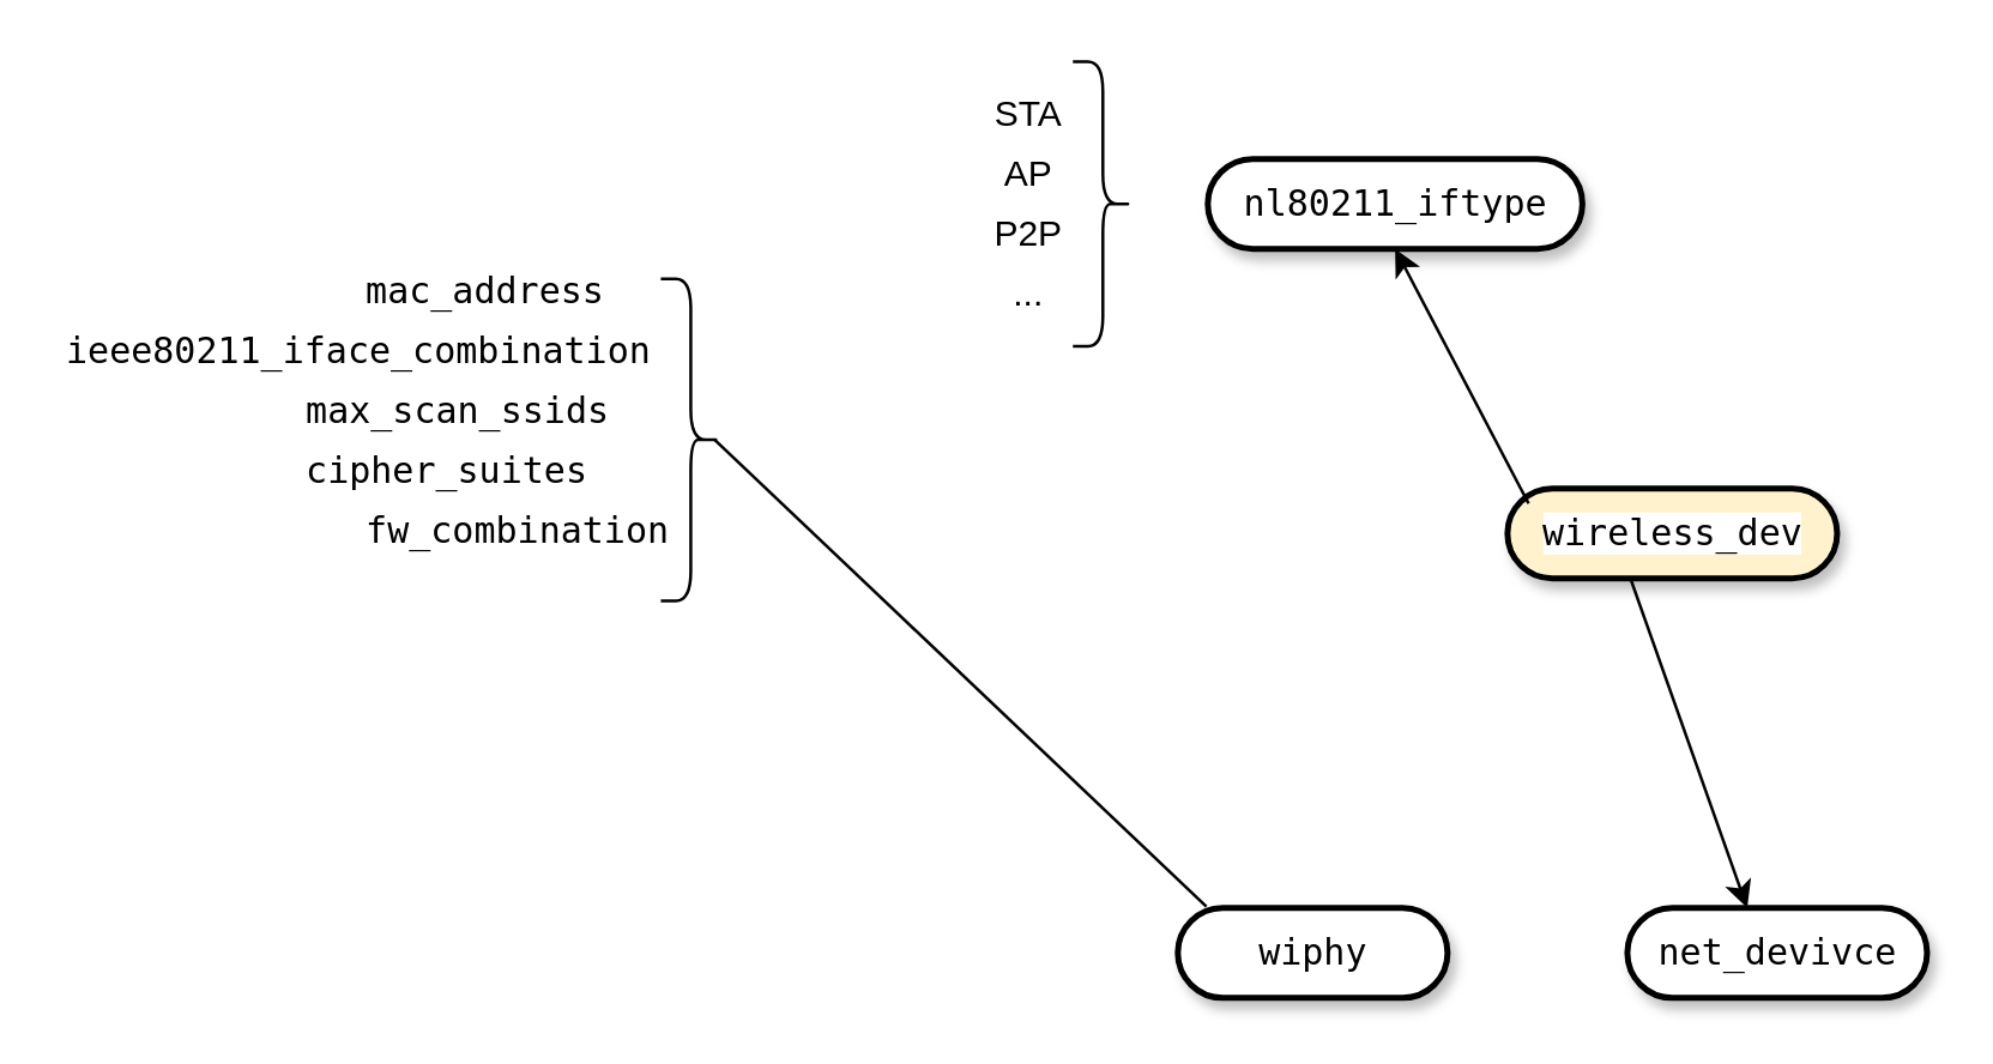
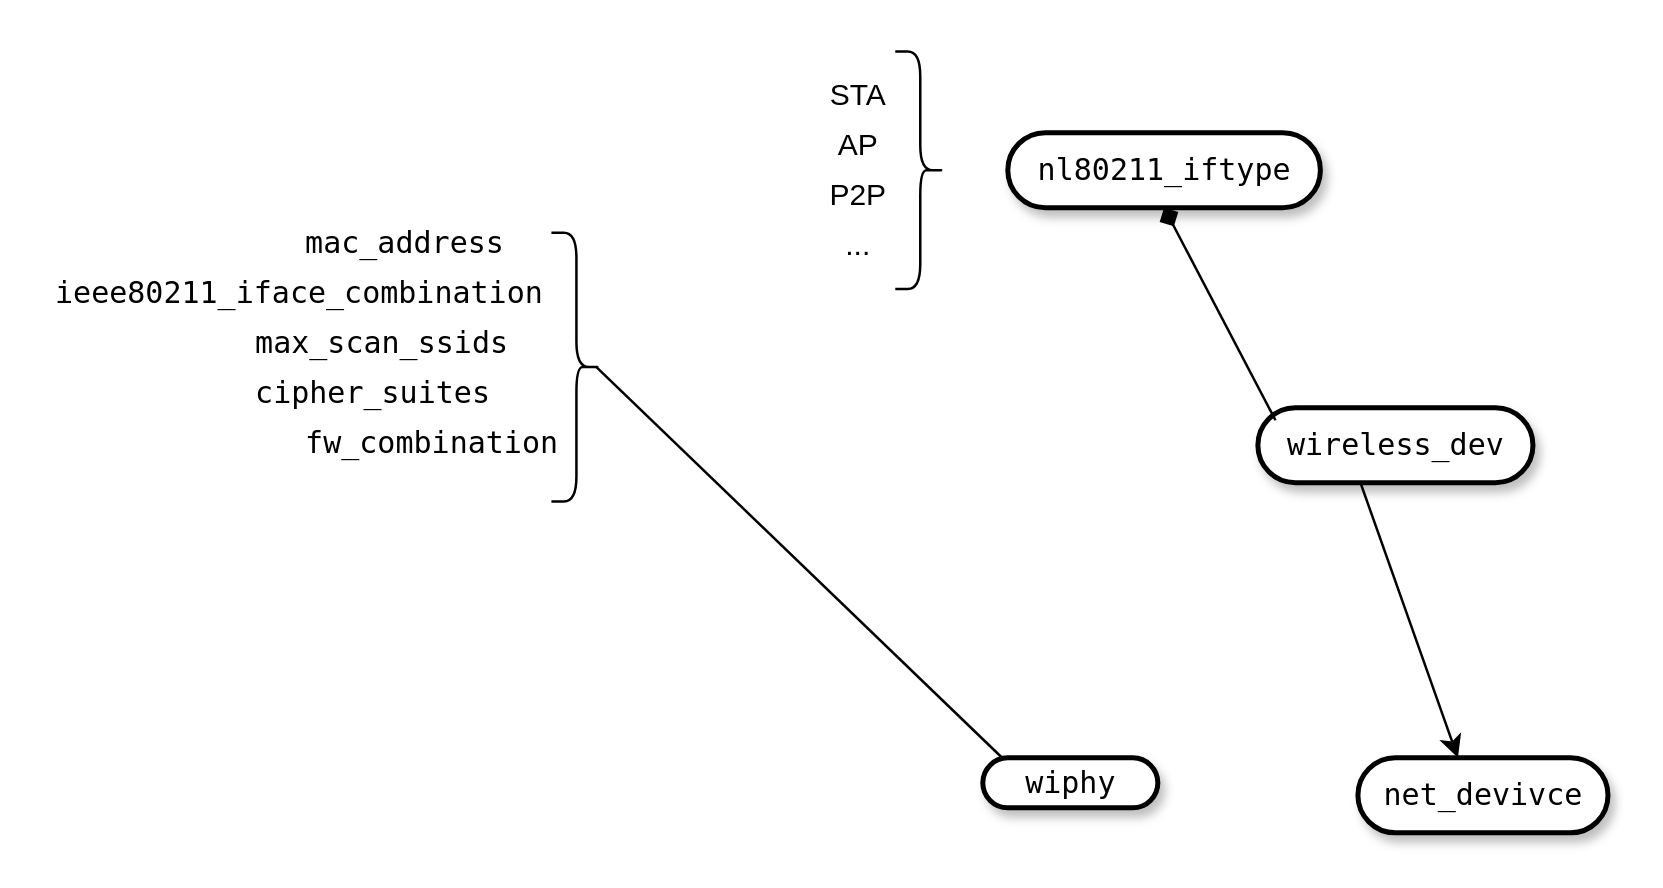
  <mxCell id="0" />
  <mxCell id="1" parent="0" />
- <mxCell id="2" value="&lt;pre style=&quot;border: 0px; margin-top: 0px; margin-bottom: 0px; text-align: start;&quot;&gt;&lt;span style=&quot;background-color: rgb(255, 255, 255);&quot;&gt;wiphy&lt;/span&gt;&lt;/pre&gt;" style="whiteSpace=wrap;html=1;rounded=1;shadow=1;comic=0;labelBackgroundColor=none;strokeWidth=2;fontFamily=Verdana;fontSize=12;align=center;arcSize=50;verticalAlign=middle;" parent="1" vertex="1"><mxGeometry x="392.5" y="302.5" width="90" height="30" as="geometry" /></mxCell>
- <mxCell id="3" value="&lt;pre style=&quot;border: 0px; margin-top: 0px; margin-bottom: 0px; text-align: start;&quot;&gt;&lt;span style=&quot;background-color: rgb(255, 255, 255);&quot;&gt;wireless_dev&lt;/span&gt;&lt;/pre&gt;" style="whiteSpace=wrap;html=1;rounded=1;shadow=1;comic=0;labelBackgroundColor=none;strokeWidth=2;fontFamily=Verdana;fontSize=12;align=center;arcSize=50;verticalAlign=middle;fillColor=#fff2cc;" parent="1" vertex="1"><mxGeometry x="502.5" y="162.5" width="110" height="30" as="geometry" /></mxCell>
+ <mxCell id="2" value="&lt;pre style=&quot;border: 0px; margin-top: 0px; margin-bottom: 0px; text-align: start;&quot;&gt;&lt;span style=&quot;background-color: rgb(255, 255, 255);&quot;&gt;wiphy&lt;/span&gt;&lt;/pre&gt;" style="whiteSpace=wrap;html=1;rounded=1;shadow=1;comic=0;labelBackgroundColor=none;strokeWidth=2;fontFamily=Verdana;fontSize=12;align=center;arcSize=50;verticalAlign=middle;" parent="1" vertex="1"><mxGeometry x="392.5" y="302.5" width="70" height="20" as="geometry" /></mxCell>
+ <mxCell id="3" value="&lt;pre style=&quot;border: 0px; margin-top: 0px; margin-bottom: 0px; text-align: start;&quot;&gt;&lt;span style=&quot;background-color: rgb(255, 255, 255);&quot;&gt;wireless_dev&lt;/span&gt;&lt;/pre&gt;" style="whiteSpace=wrap;html=1;rounded=1;shadow=1;comic=0;labelBackgroundColor=none;strokeWidth=2;fontFamily=Verdana;fontSize=12;align=center;arcSize=50;verticalAlign=middle;" parent="1" vertex="1"><mxGeometry x="502.5" y="162.5" width="110" height="30" as="geometry" /></mxCell>
  <mxCell id="4" value="&lt;pre style=&quot;border: 0px; margin-top: 0px; margin-bottom: 0px; text-align: start;&quot;&gt;&lt;span style=&quot;background-color: rgb(255, 255, 255);&quot;&gt;net_devivce&lt;/span&gt;&lt;/pre&gt;" style="whiteSpace=wrap;html=1;rounded=1;shadow=1;comic=0;labelBackgroundColor=none;strokeWidth=2;fontFamily=Verdana;fontSize=12;align=center;arcSize=50;verticalAlign=middle;" parent="1" vertex="1"><mxGeometry x="542.5" y="302.5" width="100" height="30" as="geometry" /></mxCell>
  <mxCell id="5" value="" style="endArrow=classic;html=1;rounded=0;exitX=0.373;exitY=1;exitDx=0;exitDy=0;exitPerimeter=0;" parent="1" source="3" edge="1"><mxGeometry width="50" height="50" relative="1" as="geometry"><mxPoint x="532.5" y="352.5" as="sourcePoint" /><mxPoint x="582.5" y="302.5" as="targetPoint" /></mxGeometry></mxCell>
  <mxCell id="6" value="&lt;pre style=&quot;border: 0px; margin-top: 0px; margin-bottom: 0px; text-align: start;&quot;&gt;&lt;span style=&quot;background-color: rgb(255, 255, 255);&quot;&gt;nl80211_iftype&lt;/span&gt;&lt;/pre&gt;" style="whiteSpace=wrap;html=1;rounded=1;shadow=1;comic=0;labelBackgroundColor=none;strokeWidth=2;fontFamily=Verdana;fontSize=12;align=center;arcSize=50;verticalAlign=middle;" parent="1" vertex="1"><mxGeometry x="402.5" y="52.5" width="125" height="30" as="geometry" /></mxCell>
- <mxCell id="7" value="" style="endArrow=classic;html=1;rounded=0;entryX=0.5;entryY=1;entryDx=0;entryDy=0;exitX=0.064;exitY=0.167;exitDx=0;exitDy=0;exitPerimeter=0;" parent="1" source="3" target="6" edge="1"><mxGeometry width="50" height="50" relative="1" as="geometry"><mxPoint x="502.5" y="162.5" as="sourcePoint" /><mxPoint x="552.5" y="112.5" as="targetPoint" /></mxGeometry></mxCell>
+ <mxCell id="7" value="" style="endArrow=diamond;html=1;rounded=0;entryX=0.5;entryY=1;entryDx=0;entryDy=0;exitX=0.064;exitY=0.167;exitDx=0;exitDy=0;exitPerimeter=0;" parent="1" source="3" target="6" edge="1"><mxGeometry width="50" height="50" relative="1" as="geometry"><mxPoint x="502.5" y="162.5" as="sourcePoint" /><mxPoint x="552.5" y="112.5" as="targetPoint" /></mxGeometry></mxCell>
  <mxCell id="8" value="" style="shape=curlyBracket;whiteSpace=wrap;html=1;rounded=1;flipH=1;labelPosition=right;verticalLabelPosition=middle;align=left;verticalAlign=middle;" parent="1" vertex="1"><mxGeometry x="357.5" y="20" width="20" height="95" as="geometry" /></mxCell>
  <mxCell id="9" value="STA" style="text;html=1;align=center;verticalAlign=middle;whiteSpace=wrap;rounded=0;" parent="1" vertex="1"><mxGeometry x="312.5" y="22.5" width="60" height="30" as="geometry" /></mxCell>
  <mxCell id="10" value="AP" style="text;html=1;align=center;verticalAlign=middle;whiteSpace=wrap;rounded=0;" parent="1" vertex="1"><mxGeometry x="312.5" y="42.5" width="60" height="30" as="geometry" /></mxCell>
  <mxCell id="11" value="P2P" style="text;html=1;align=center;verticalAlign=middle;whiteSpace=wrap;rounded=0;" parent="1" vertex="1"><mxGeometry x="312.5" y="62.5" width="60" height="30" as="geometry" /></mxCell>
  <mxCell id="12" value="..." style="text;html=1;align=center;verticalAlign=middle;whiteSpace=wrap;rounded=0;" parent="1" vertex="1"><mxGeometry x="312.5" y="82.5" width="60" height="30" as="geometry" /></mxCell>
  <mxCell id="13" value="" style="shape=curlyBracket;whiteSpace=wrap;html=1;rounded=1;flipH=1;labelPosition=right;verticalLabelPosition=middle;align=left;verticalAlign=middle;" parent="1" vertex="1"><mxGeometry x="220" y="92.5" width="20" height="107.5" as="geometry" /></mxCell>
  <mxCell id="14" value="" style="endArrow=none;html=1;rounded=0;exitX=0.1;exitY=0.5;exitDx=0;exitDy=0;exitPerimeter=0;entryX=0.106;entryY=-0.017;entryDx=0;entryDy=0;entryPerimeter=0;" parent="1" source="13" target="2" edge="1"><mxGeometry width="50" height="50" relative="1" as="geometry"><mxPoint x="350" y="360" as="sourcePoint" /><mxPoint x="400" y="310" as="targetPoint" /></mxGeometry></mxCell>
  <mxCell id="15" value="&lt;pre style=&quot;forced-color-adjust: none; color: rgb(0, 0, 0); font-size: 12px; font-style: normal; font-variant-ligatures: normal; font-variant-caps: normal; font-weight: 400; letter-spacing: normal; orphans: 2; text-indent: 0px; text-transform: none; widows: 2; word-spacing: 0px; -webkit-text-stroke-width: 0px; background-color: rgb(251, 251, 251); text-decoration-thickness: initial; text-decoration-style: initial; text-decoration-color: initial; border: 0px; margin-top: 0px; margin-bottom: 0px; text-align: start;&quot;&gt;&lt;span style=&quot;forced-color-adjust: none; background-color: rgb(255, 255, 255);&quot;&gt;mac_address&lt;/span&gt;&lt;/pre&gt;" style="text;whiteSpace=wrap;html=1;" parent="1" vertex="1"><mxGeometry x="120" y="82.5" width="110" height="27.5" as="geometry" /></mxCell>
  <mxCell id="16" value="&lt;pre style=&quot;forced-color-adjust: none; color: rgb(0, 0, 0); font-size: 12px; font-style: normal; font-variant-ligatures: normal; font-variant-caps: normal; font-weight: 400; letter-spacing: normal; orphans: 2; text-indent: 0px; text-transform: none; widows: 2; word-spacing: 0px; -webkit-text-stroke-width: 0px; background-color: rgb(251, 251, 251); text-decoration-thickness: initial; text-decoration-style: initial; text-decoration-color: initial; border: 0px; margin-top: 0px; margin-bottom: 0px; text-align: start;&quot;&gt;&lt;span style=&quot;forced-color-adjust: none; background-color: rgb(255, 255, 255);&quot;&gt;ieee80211_iface_combination&lt;/span&gt;&lt;/pre&gt;" style="text;whiteSpace=wrap;html=1;" parent="1" vertex="1"><mxGeometry x="20" y="102.5" width="230" height="40" as="geometry" /></mxCell>
  <mxCell id="17" value="&lt;pre style=&quot;forced-color-adjust: none; color: rgb(0, 0, 0); font-size: 12px; font-style: normal; font-variant-ligatures: normal; font-variant-caps: normal; font-weight: 400; letter-spacing: normal; orphans: 2; text-indent: 0px; text-transform: none; widows: 2; word-spacing: 0px; -webkit-text-stroke-width: 0px; background-color: rgb(251, 251, 251); text-decoration-thickness: initial; text-decoration-style: initial; text-decoration-color: initial; border: 0px; margin-top: 0px; margin-bottom: 0px; text-align: start;&quot;&gt;&lt;span style=&quot;forced-color-adjust: none; background-color: rgb(255, 255, 255);&quot;&gt;max_scan_ssids&lt;/span&gt;&lt;/pre&gt;" style="text;whiteSpace=wrap;html=1;" parent="1" vertex="1"><mxGeometry x="100" y="122.5" width="130" height="40" as="geometry" /></mxCell>
  <mxCell id="18" value="&lt;pre style=&quot;forced-color-adjust: none; color: rgb(0, 0, 0); font-size: 12px; font-style: normal; font-variant-ligatures: normal; font-variant-caps: normal; font-weight: 400; letter-spacing: normal; orphans: 2; text-indent: 0px; text-transform: none; widows: 2; word-spacing: 0px; -webkit-text-stroke-width: 0px; background-color: rgb(251, 251, 251); text-decoration-thickness: initial; text-decoration-style: initial; text-decoration-color: initial; border: 0px; margin-top: 0px; margin-bottom: 0px; text-align: start;&quot;&gt;&lt;span style=&quot;forced-color-adjust: none; background-color: rgb(255, 255, 255);&quot;&gt;cipher_suites&lt;/span&gt;&lt;/pre&gt;" style="text;whiteSpace=wrap;html=1;" parent="1" vertex="1"><mxGeometry x="100" y="142.5" width="130" height="40" as="geometry" /></mxCell>
  <mxCell id="19" value="&lt;pre style=&quot;forced-color-adjust: none; color: rgb(0, 0, 0); font-size: 12px; font-style: normal; font-variant-ligatures: normal; font-variant-caps: normal; font-weight: 400; letter-spacing: normal; orphans: 2; text-indent: 0px; text-transform: none; widows: 2; word-spacing: 0px; -webkit-text-stroke-width: 0px; background-color: rgb(251, 251, 251); text-decoration-thickness: initial; text-decoration-style: initial; text-decoration-color: initial; border: 0px; margin-top: 0px; margin-bottom: 0px; text-align: start;&quot;&gt;&lt;span style=&quot;forced-color-adjust: none; background-color: rgb(255, 255, 255);&quot;&gt;fw_combination&lt;/span&gt;&lt;/pre&gt;" style="text;whiteSpace=wrap;html=1;" parent="1" vertex="1"><mxGeometry x="120" y="162.5" width="110" height="40" as="geometry" /></mxCell>
